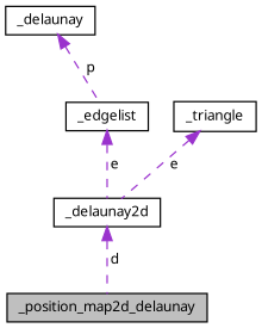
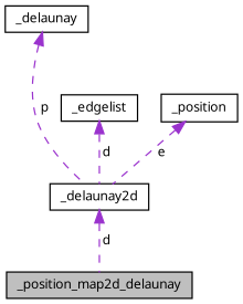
  digraph {
    node [color=black fillcolor=white fontname="FreeSans.ttf" fontsize=10 shape=record style=filled]
    edge [color=darkorchid3 dir=back fontname="FreeSans.ttf" fontsize=10 labelfontname="FreeSans.ttf" labelfontsize=10 style=dashed]
    n1 [fillcolor=grey75 fontcolor=black height=0.2 label=_position_map2d_delaunay width=0.4]
    n2 [height=0.2 label=_delaunay2d width=0.4]
    n3 [height=0.2 label=_delaunay width=0.4]
-   n4 [height=0.2 label=_triangle width=0.4]
+   n4 [height=0.2 label=_position width=0.4]
    n5 [height=0.2 label=_edgelist width=0.4]
    n2 -> n1 [label=" d"]
-   n3 -> n5 [label=" p"]
+   n3 -> n2 [label=" p"]
    n4 -> n2 [label=" e"]
-   n5 -> n2 [label=" e"]
+   n5 -> n2 [label=" d"]
  }
